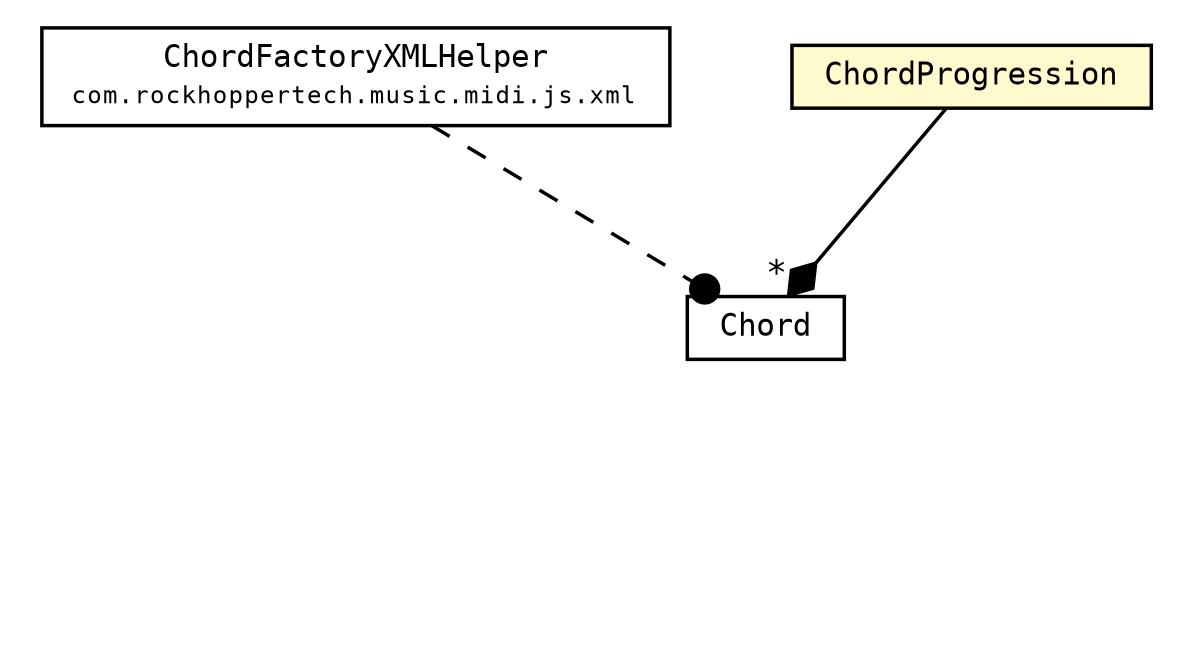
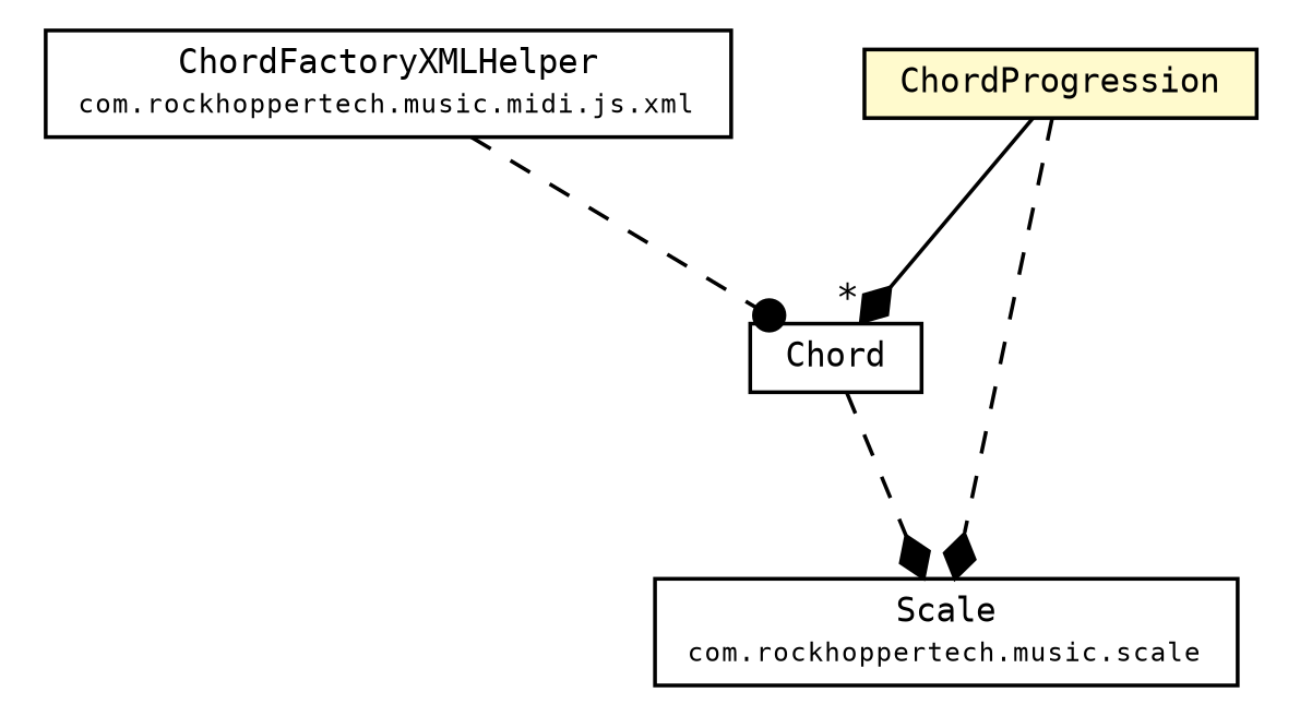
  digraph {
    fontname="DejaVu Sans Mono"
    nodesep=0.25
    ranksep=0.5
    node [fontcolor=black fontname="DejaVu Sans Mono" fontsize=9.0 shape=plaintext]
    edge [arrowhead=diamond color=black fontcolor=black fontname="DejaVu Sans Mono" fontsize=10.0 headport=p labelfontname=Helvetica labelfontsize=10 tailport=p style=dashed]
    n1 [label=<<table title="com.rockhoppertech.music.chord.ChordProgression" border="0" cellborder="1" cellspacing="0" cellpadding="2" port="p" bgcolor="lemonChiffon" href="./ChordProgression.html"> 		<tr><td><table border="0" cellspacing="0" cellpadding="1"> <tr><td align="center" balign="center"> ChordProgression </td></tr> 		</table></td></tr> 		</table>>]
    n2 [label=<<table title="com.rockhoppertech.music.chord.Chord" border="0" cellborder="1" cellspacing="0" cellpadding="2" port="p" href="./Chord.html"> 		<tr><td><table border="0" cellspacing="0" cellpadding="1"> <tr><td align="center" balign="center"> Chord </td></tr> 		</table></td></tr> 		</table>>]
+   n3 [label=<<table title="com.rockhoppertech.music.scale.Scale" border="0" cellborder="1" cellspacing="0" cellpadding="2" port="p" href="../scale/Scale.html"> 		<tr><td><table border="0" cellspacing="0" cellpadding="1"> <tr><td align="center" balign="center"> Scale </td></tr> <tr><td align="center" balign="center"><font point-size="7.0"> com.rockhoppertech.music.scale </font></td></tr> 		</table></td></tr> 		</table>>]
    n4 [label=<<table title="com.rockhoppertech.music.midi.js.xml.ChordFactoryXMLHelper" border="0" cellborder="1" cellspacing="0" cellpadding="2" port="p" href="../midi/js/xml/ChordFactoryXMLHelper.html"> 		<tr><td><table border="0" cellspacing="0" cellpadding="1"> <tr><td align="center" balign="center"> ChordFactoryXMLHelper </td></tr> <tr><td align="center" balign="center"><font point-size="7.0"> com.rockhoppertech.music.midi.js.xml </font></td></tr> 		</table></td></tr> 		</table>>]
    n1 -> n2 [headlabel="*" style=""]
+   n1 -> n3
+   n2 -> n3
    n4 -> n2 [arrowhead=dot]
  }
